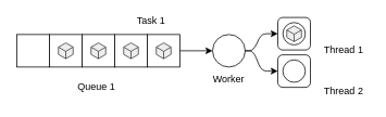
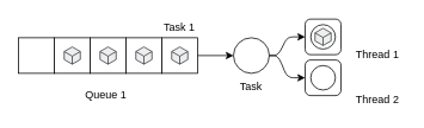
  <mxCell id="0" />
  <mxCell id="1" parent="0" />
  <mxCell id="2" value="" style="rounded=0;whiteSpace=wrap;html=1;" parent="1" vertex="1"><mxGeometry x="20" y="42" width="40" height="40" as="geometry" /></mxCell>
  <mxCell id="3" value="" style="rounded=0;whiteSpace=wrap;html=1;" parent="1" vertex="1"><mxGeometry x="60" y="42" width="40" height="40" as="geometry" /></mxCell>
  <mxCell id="4" value="" style="rounded=0;whiteSpace=wrap;html=1;" parent="1" vertex="1"><mxGeometry x="100" y="42" width="40" height="40" as="geometry" /></mxCell>
  <mxCell id="5" value="" style="rounded=0;whiteSpace=wrap;html=1;" parent="1" vertex="1"><mxGeometry x="140" y="42" width="40" height="40" as="geometry" /></mxCell>
  <mxCell id="6" value="" style="rounded=0;whiteSpace=wrap;html=1;" parent="1" vertex="1"><mxGeometry x="180" y="42" width="40" height="40" as="geometry" /></mxCell>
  <mxCell id="7" value="" style="rounded=1;whiteSpace=wrap;html=1;" parent="1" vertex="1"><mxGeometry x="340" y="21" width="40" height="40" as="geometry" /></mxCell>
  <mxCell id="8" value="" style="endArrow=classic;html=1;exitX=1;exitY=0.5;exitDx=0;exitDy=0;entryX=0;entryY=0.5;entryDx=0;entryDy=0;" parent="1" source="6" target="9" edge="1"><mxGeometry width="50" height="50" relative="1" as="geometry"><mxPoint x="220" y="152" as="sourcePoint" /><mxPoint x="270" y="102" as="targetPoint" /></mxGeometry></mxCell>
  <mxCell id="9" value="" style="ellipse;whiteSpace=wrap;html=1;aspect=fixed;" parent="1" vertex="1"><mxGeometry x="260" y="42" width="40" height="40" as="geometry" /></mxCell>
  <mxCell id="10" value="" style="html=1;whiteSpace=wrap;aspect=fixed;shape=isoCube;backgroundOutline=1;fillColor=#eeeeee;strokeColor=#36393d;" parent="1" vertex="1"><mxGeometry x="191" y="52" width="18" height="20" as="geometry" /></mxCell>
  <mxCell id="11" value="" style="html=1;whiteSpace=wrap;aspect=fixed;shape=isoCube;backgroundOutline=1;fillColor=#eeeeee;strokeColor=#36393d;" parent="1" vertex="1"><mxGeometry x="151" y="52" width="18" height="20" as="geometry" /></mxCell>
- <mxCell id="12" value="Worker" style="text;html=1;align=center;verticalAlign=middle;whiteSpace=wrap;rounded=0;" parent="1" vertex="1"><mxGeometry x="260" y="87" width="40" height="20" as="geometry" /></mxCell>
+ <mxCell id="12" value="Task" style="text;html=1;align=center;verticalAlign=middle;whiteSpace=wrap;rounded=0;" parent="1" vertex="1"><mxGeometry x="260" y="87" width="40" height="20" as="geometry" /></mxCell>
  <mxCell id="13" value="Queue 1" style="text;html=1;align=center;verticalAlign=middle;whiteSpace=wrap;rounded=0;" parent="1" vertex="1"><mxGeometry x="93" y="97" width="50" height="20" as="geometry" /></mxCell>
  <mxCell id="14" value="Thread 1" style="text;html=1;align=center;verticalAlign=middle;whiteSpace=wrap;rounded=0;" parent="1" vertex="1"><mxGeometry x="390.75" y="51" width="60" height="20" as="geometry" /></mxCell>
- <mxCell id="15" value="Task 1" style="text;html=1;align=center;verticalAlign=middle;whiteSpace=wrap;rounded=0;" parent="1" vertex="1"><mxGeometry x="165" y="15" width="40" height="20" as="geometry" /></mxCell>
+ <mxCell id="15" value="Task 1" style="text;html=1;align=center;verticalAlign=middle;whiteSpace=wrap;rounded=0;" parent="1" vertex="1"><mxGeometry x="180" y="20" width="40" height="20" as="geometry" /></mxCell>
  <mxCell id="16" value="" style="ellipse;whiteSpace=wrap;html=1;aspect=fixed;" parent="1" vertex="1"><mxGeometry x="346.25" y="27.25" width="27.5" height="27.5" as="geometry" /></mxCell>
  <mxCell id="17" value="" style="html=1;whiteSpace=wrap;aspect=fixed;shape=isoCube;backgroundOutline=1;fillColor=#eeeeee;strokeColor=#36393d;" vertex="1" parent="1"><mxGeometry x="111" y="52" width="18" height="20" as="geometry" /></mxCell>
  <mxCell id="18" value="" style="html=1;whiteSpace=wrap;aspect=fixed;shape=isoCube;backgroundOutline=1;fillColor=#eeeeee;strokeColor=#36393d;" vertex="1" parent="1"><mxGeometry x="71" y="52" width="18" height="20" as="geometry" /></mxCell>
  <mxCell id="19" value="" style="html=1;whiteSpace=wrap;aspect=fixed;shape=isoCube;backgroundOutline=1;fillColor=#eeeeee;strokeColor=#36393d;" vertex="1" parent="1"><mxGeometry x="351" y="31" width="18" height="20" as="geometry" /></mxCell>
  <mxCell id="20" value="" style="rounded=1;whiteSpace=wrap;html=1;" vertex="1" parent="1"><mxGeometry x="340" y="67" width="40" height="40" as="geometry" /></mxCell>
  <mxCell id="21" value="" style="ellipse;whiteSpace=wrap;html=1;aspect=fixed;" vertex="1" parent="1"><mxGeometry x="346.25" y="73.25" width="27.5" height="27.5" as="geometry" /></mxCell>
  <mxCell id="22" value="Thread 2" style="text;html=1;align=center;verticalAlign=middle;whiteSpace=wrap;rounded=0;" vertex="1" parent="1"><mxGeometry x="390.75" y="102" width="60" height="20" as="geometry" /></mxCell>
  <mxCell id="23" value="" style="endArrow=classic;html=1;exitX=1;exitY=0.5;exitDx=0;exitDy=0;entryX=0;entryY=0.5;entryDx=0;entryDy=0;" edge="1" parent="1" source="9" target="20"><mxGeometry width="50" height="50" relative="1" as="geometry"><mxPoint x="310" y="72" as="sourcePoint" /><mxPoint x="360" y="112" as="targetPoint" /><Array as="points"><mxPoint x="310" y="62" /><mxPoint x="320" y="87" /></Array></mxGeometry></mxCell>
  <mxCell id="24" value="" style="endArrow=classic;html=1;exitX=1;exitY=0.5;exitDx=0;exitDy=0;entryX=0;entryY=0.5;entryDx=0;entryDy=0;" edge="1" parent="1" source="9" target="7"><mxGeometry width="50" height="50" relative="1" as="geometry"><mxPoint x="280" y="72" as="sourcePoint" /><mxPoint x="330" y="22" as="targetPoint" /><Array as="points"><mxPoint x="310" y="62" /><mxPoint x="320" y="41" /></Array></mxGeometry></mxCell>
